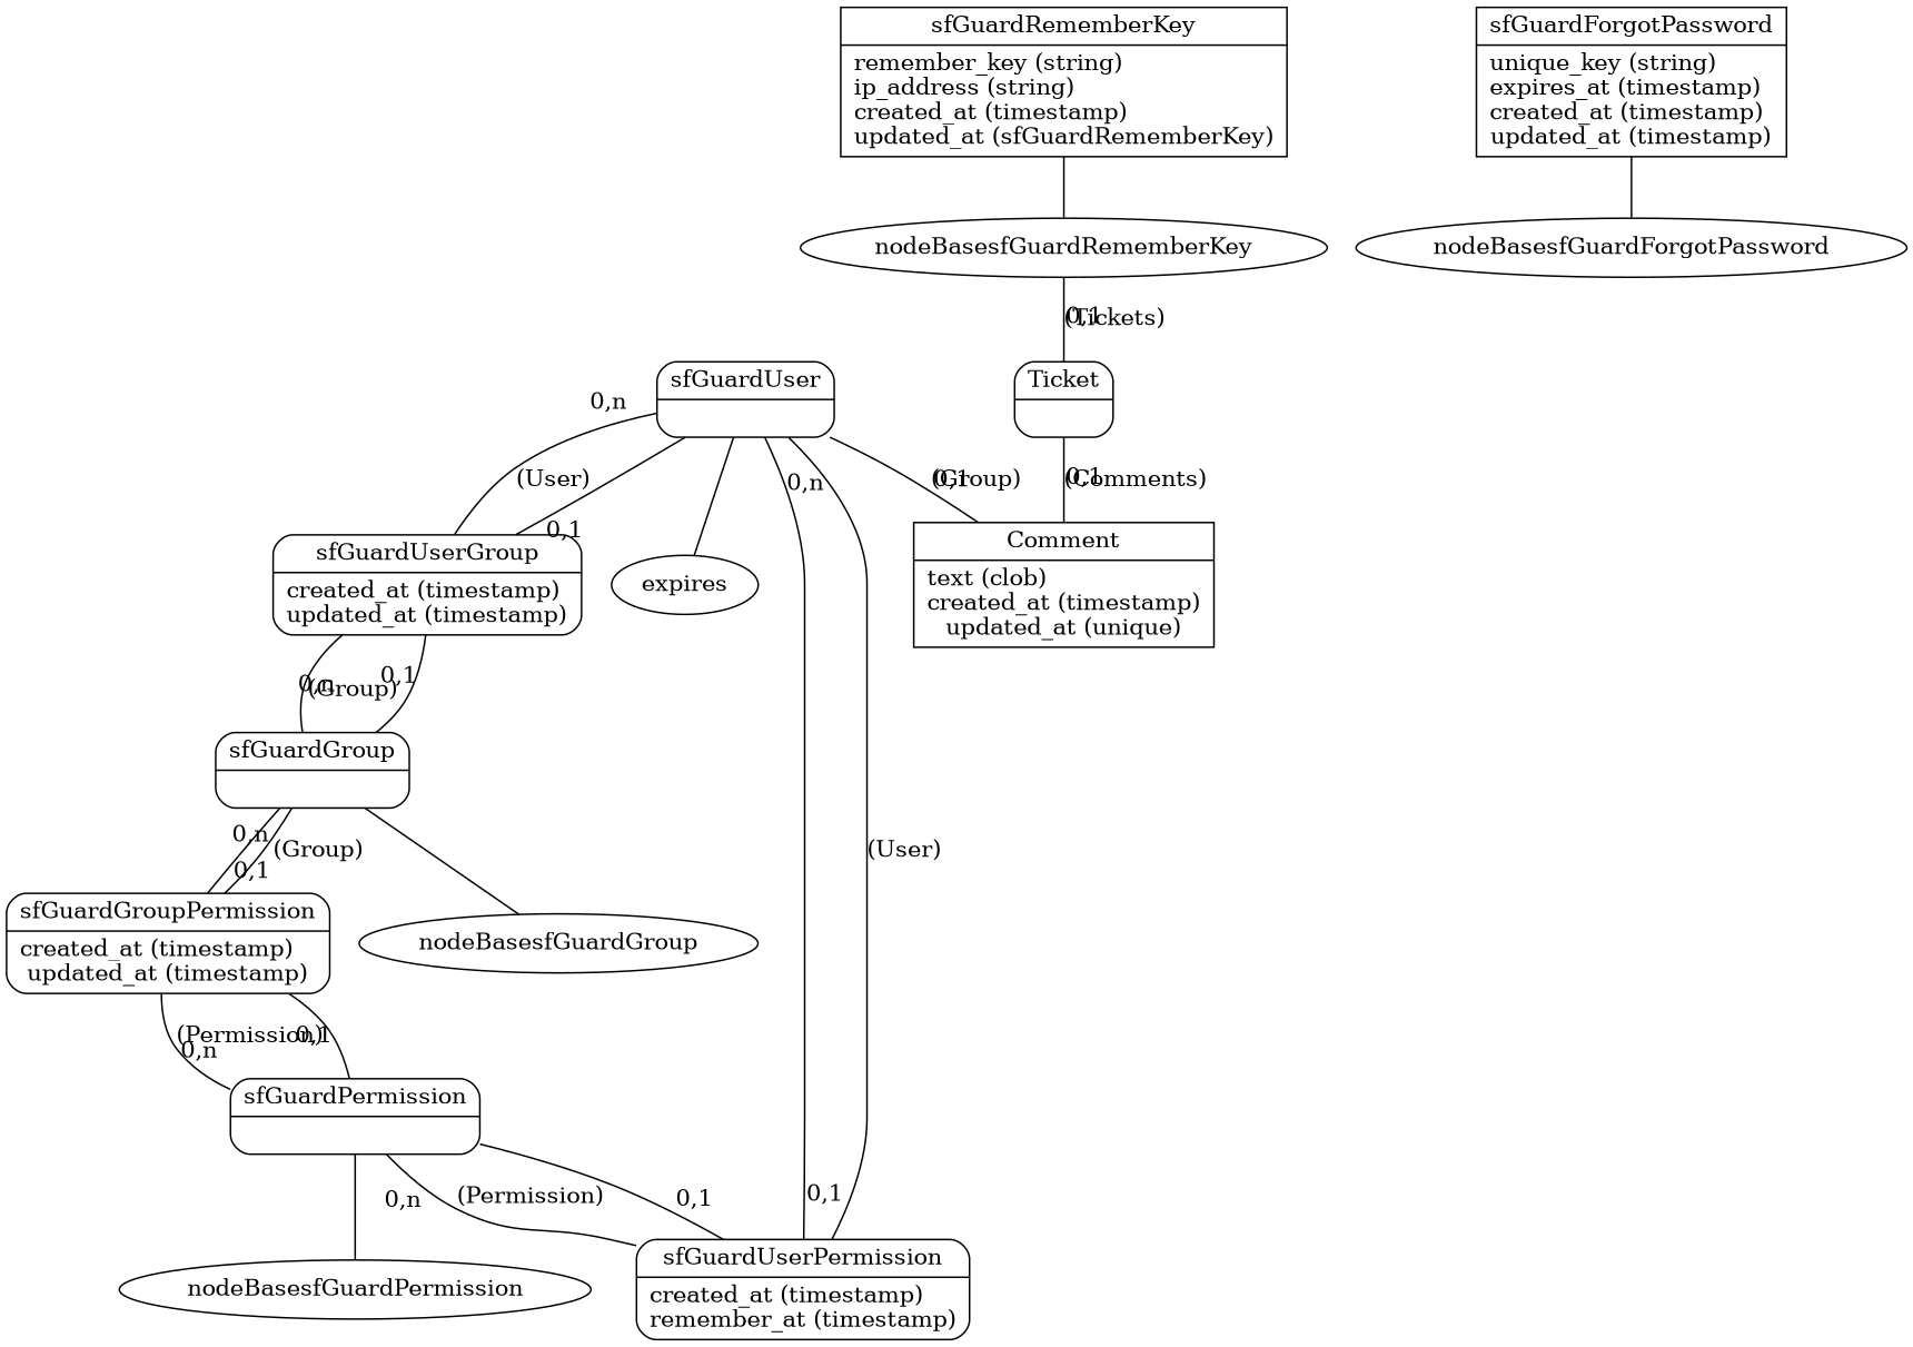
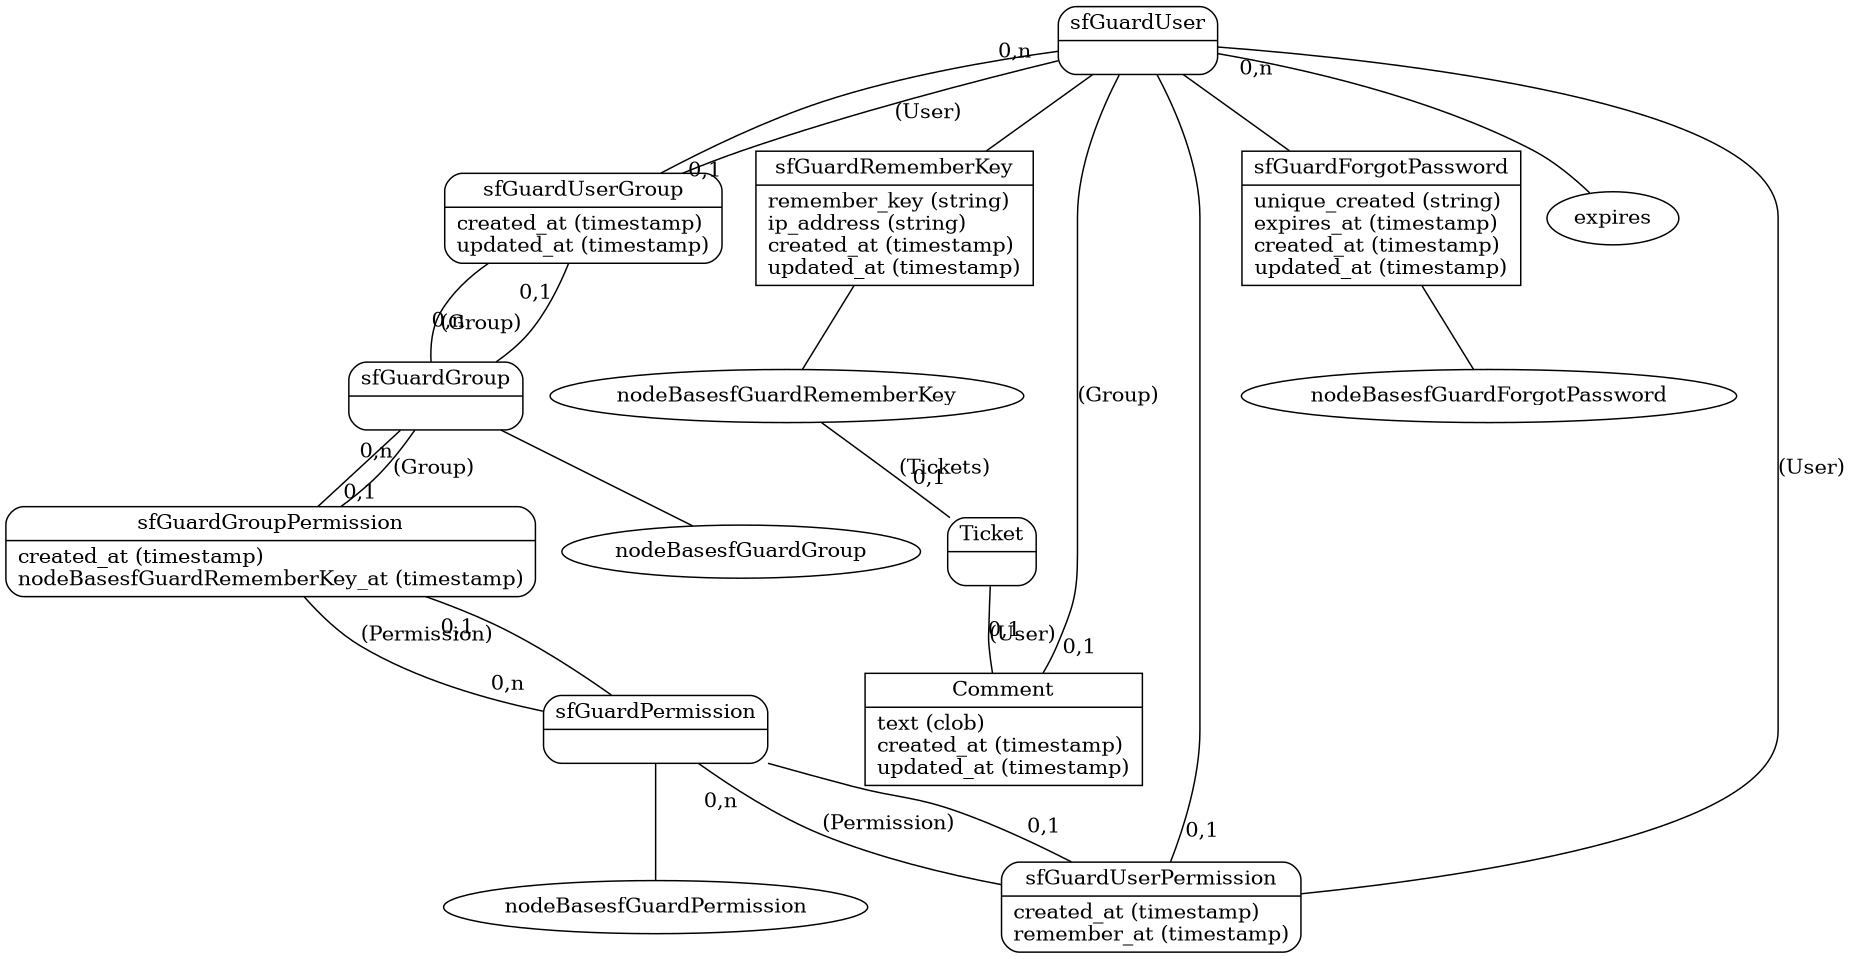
  graph {
    splines=true
    node [shape=Mrecord]
    edge [headlabel="0,1" labeldistance=3]
-   n1 [label="{<table>Comment|<cols>text (clob)\lcreated_at (timestamp)\lupdated_at (unique)}" shape=record]
+   n1 [label="{<table>Comment|<cols>text (clob)\lcreated_at (timestamp)\lupdated_at (timestamp)}" shape=record]
    n2 [label="{<table>sfGuardGroup|<cols>}"]
-   n3 [label="{<table>sfGuardGroupPermission|<cols>created_at (timestamp)\lupdated_at (timestamp)}"]
+   n3 [label="{<table>sfGuardGroupPermission|<cols>created_at (timestamp)\lnodeBasesfGuardRememberKey_at (timestamp)}"]
    n4 [label="{<table>sfGuardUserGroup|<cols>created_at (timestamp)\lupdated_at (timestamp)}"]
    nodeBasesfGuardGroup [shape=""]
    n6 [label="{<table>sfGuardPermission|<cols>}"]
    n7 [label="{<table>sfGuardUser|<cols>}"]
    n8 [label="{<table>sfGuardUserPermission|<cols>created_at (timestamp)\lremember_at (timestamp)}"]
    nodeBasesfGuardPermission [shape=""]
-   n10 [label="{<table>sfGuardRememberKey|<cols>remember_key (string)\lip_address (string)\lcreated_at (timestamp)\lupdated_at (sfGuardRememberKey)}" shape=record]
-   n11 [label="{<table>sfGuardForgotPassword|<cols>unique_key (string)\lexpires_at (timestamp)\lcreated_at (timestamp)\lupdated_at (timestamp)}" shape=record]
+   n10 [label="{<table>sfGuardRememberKey|<cols>remember_key (string)\lip_address (string)\lcreated_at (timestamp)\lupdated_at (timestamp)}" shape=record]
+   n11 [label="{<table>sfGuardForgotPassword|<cols>unique_created (string)\lexpires_at (timestamp)\lcreated_at (timestamp)\lupdated_at (timestamp)}" shape=record]
    n12 [label=expires shape=""]
    nodeBasesfGuardRememberKey [shape=""]
    n14 [label="{<table>Ticket|<cols>}"]
    nodeBasesfGuardForgotPassword [shape=""]
    n2 -- n3
    n2 -- n4
    n2 -- nodeBasesfGuardGroup [arrowhead=normal labeldistance=2 headlabel=""]
    n3 -- n2 [headlabel="0,n" label="(Group)"]
    n3 -- n6 [headlabel="0,n" label="(Permission)"]
    n4 -- n2 [headlabel="0,n" label="(Group)"]
    n4 -- n7 [headlabel="0,n" label="(User)"]
    n6 -- n3
    n6 -- n8
    n6 -- nodeBasesfGuardPermission [arrowhead=normal labeldistance=2 headlabel=""]
    n7 -- n1 [label="(Group)"]
    n7 -- n4
    n7 -- n8
+   n7 -- n10 [arrowhead=normal labeldistance=2 headlabel=""]
+   n7 -- n11 [arrowhead=normal labeldistance=2 headlabel=""]
    n7 -- n12 [arrowhead=normal labeldistance=2 headlabel=""]
    n8 -- n6 [headlabel="0,n" label="(Permission)"]
    n8 -- n7 [headlabel="0,n" label="(User)"]
    n10 -- nodeBasesfGuardRememberKey [arrowhead=normal labeldistance=2 headlabel=""]
    n11 -- nodeBasesfGuardForgotPassword [arrowhead=normal labeldistance=2 headlabel=""]
    nodeBasesfGuardRememberKey -- n14 [label="(Tickets)"]
-   n14 -- n1 [label="(Comments)"]
+   n14 -- n1 [label="(User)"]
  }
